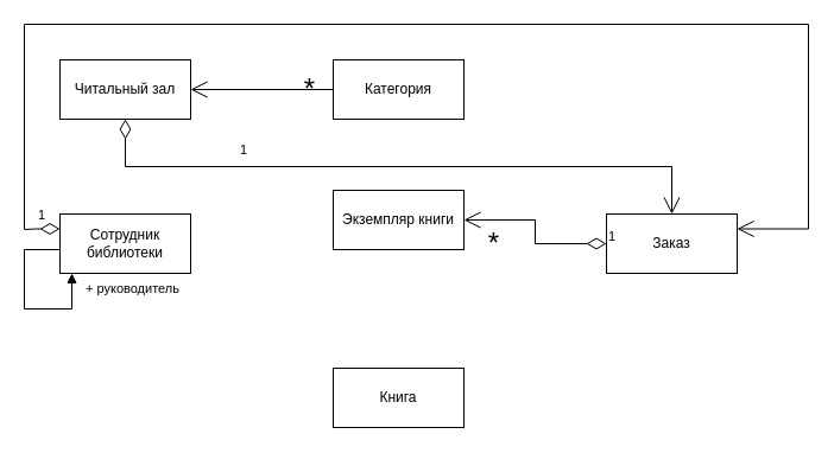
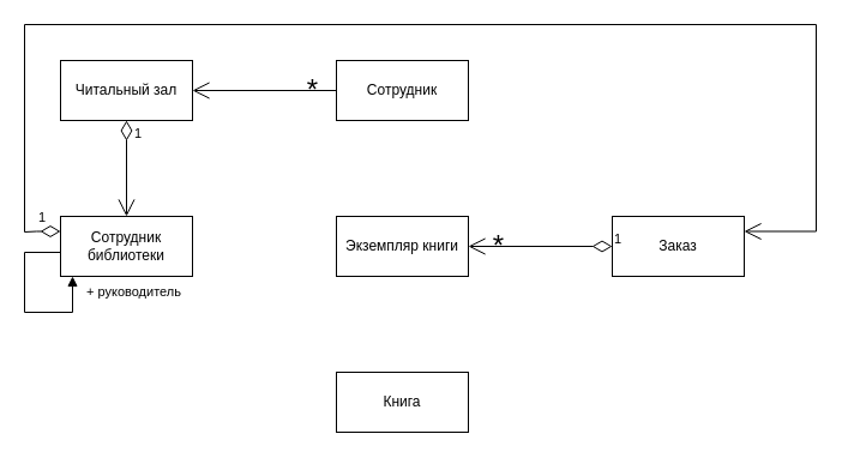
  <mxCell id="0" />
  <mxCell id="1" parent="0" />
- <mxCell id="2" value="Категория" style="html=1;whiteSpace=wrap;" parent="1" vertex="1"><mxGeometry x="280" y="50" width="110" height="50" as="geometry" /></mxCell>
- <mxCell id="3" value="Экземпляр книги" style="rounded=0;whiteSpace=wrap;html=1;" parent="1" vertex="1"><mxGeometry x="280" y="160" width="110" height="50" as="geometry" /></mxCell>
+ <mxCell id="2" value="Сотрудник" style="html=1;whiteSpace=wrap;" parent="1" vertex="1"><mxGeometry x="280" y="50" width="110" height="50" as="geometry" /></mxCell>
+ <mxCell id="3" value="Экземпляр книги" style="rounded=0;whiteSpace=wrap;html=1;" parent="1" vertex="1"><mxGeometry x="280" y="180" width="110" height="50" as="geometry" /></mxCell>
  <mxCell id="4" value="Сотрудник библиотеки" style="rounded=0;whiteSpace=wrap;html=1;" parent="1" vertex="1"><mxGeometry x="50" y="180" width="110" height="50" as="geometry" /></mxCell>
  <mxCell id="5" value="Заказ" style="rounded=0;whiteSpace=wrap;html=1;" parent="1" vertex="1"><mxGeometry x="510" y="180" width="110" height="50" as="geometry" /></mxCell>
  <mxCell id="6" value="Читальный зал" style="html=1;whiteSpace=wrap;" parent="1" vertex="1"><mxGeometry x="50" y="50" width="110" height="50" as="geometry" /></mxCell>
  <mxCell id="7" value="Книга" style="html=1;whiteSpace=wrap;" parent="1" vertex="1"><mxGeometry x="280" y="310" width="110" height="50" as="geometry" /></mxCell>
  <mxCell id="8" value="+ руководитель" style="endArrow=block;endFill=1;html=1;edgeStyle=orthogonalEdgeStyle;align=left;verticalAlign=top;rounded=0;" parent="1" edge="1"><mxGeometry x="1" y="-10" relative="1" as="geometry"><mxPoint x="50" y="210" as="sourcePoint" /><mxPoint x="60" y="230" as="targetPoint" /><Array as="points"><mxPoint x="20" y="210" /><mxPoint x="20" y="260" /><mxPoint x="60" y="260" /></Array><mxPoint as="offset" /></mxGeometry></mxCell>
- <mxCell id="9" value="1" style="endArrow=open;html=1;endSize=12;startArrow=diamondThin;startSize=14;startFill=0;edgeStyle=orthogonalEdgeStyle;align=left;verticalAlign=bottom;rounded=0;exitX=0.5;exitY=1;exitDx=0;exitDy=0;" parent="1" source="6" target="5" edge="1"><mxGeometry x="-0.5" y="5" relative="1" as="geometry"><mxPoint x="250" y="200" as="sourcePoint" /><mxPoint x="410" y="200" as="targetPoint" /><mxPoint as="offset" /></mxGeometry></mxCell>
+ <mxCell id="9" value="1" style="endArrow=open;html=1;endSize=12;startArrow=diamondThin;startSize=14;startFill=0;edgeStyle=orthogonalEdgeStyle;align=left;verticalAlign=bottom;rounded=0;exitX=0.5;exitY=1;exitDx=0;exitDy=0;entryX=0.5;entryY=0;entryDx=0;entryDy=0;" parent="1" source="6" target="4" edge="1"><mxGeometry x="-0.5" y="5" relative="1" as="geometry"><mxPoint x="250" y="200" as="sourcePoint" /><mxPoint x="410" y="200" as="targetPoint" /><mxPoint as="offset" /></mxGeometry></mxCell>
  <mxCell id="10" value="1" style="endArrow=open;html=1;endSize=12;startArrow=diamondThin;startSize=14;startFill=0;edgeStyle=orthogonalEdgeStyle;align=left;verticalAlign=bottom;rounded=0;entryX=1;entryY=0.25;entryDx=0;entryDy=0;exitX=0;exitY=0.25;exitDx=0;exitDy=0;" parent="1" source="4" target="5" edge="1"><mxGeometry x="-0.964" y="-3" relative="1" as="geometry"><mxPoint x="40" y="180" as="sourcePoint" /><mxPoint x="420" y="230" as="targetPoint" /><Array as="points"><mxPoint x="30" y="193" /><mxPoint x="20" y="193" /><mxPoint x="20" y="20" /><mxPoint x="680" y="20" /><mxPoint x="680" y="193" /></Array><mxPoint as="offset" /></mxGeometry></mxCell>
  <mxCell id="11" value="&lt;font style=&quot;font-size: 24px;&quot;&gt;*&lt;/font&gt;" style="text;html=1;align=center;verticalAlign=middle;resizable=0;points=[];autosize=1;strokeColor=none;fillColor=none;" vertex="1" parent="1"><mxGeometry x="245" y="55" width="30" height="40" as="geometry" /></mxCell>
  <mxCell id="12" value="" style="endArrow=open;endFill=1;endSize=12;html=1;rounded=0;exitX=0;exitY=0.5;exitDx=0;exitDy=0;entryX=1;entryY=0.5;entryDx=0;entryDy=0;" edge="1" parent="1" source="2" target="6"><mxGeometry width="160" relative="1" as="geometry"><mxPoint x="250" y="240" as="sourcePoint" /><mxPoint x="410" y="240" as="targetPoint" /></mxGeometry></mxCell>
  <mxCell id="13" value="&lt;font style=&quot;font-size: 24px;&quot;&gt;*&lt;/font&gt;" style="text;html=1;align=center;verticalAlign=middle;resizable=0;points=[];autosize=1;strokeColor=none;fillColor=none;" vertex="1" parent="1"><mxGeometry x="400" y="185" width="30" height="40" as="geometry" /></mxCell>
  <mxCell id="14" value="1" style="endArrow=open;html=1;endSize=12;startArrow=diamondThin;startSize=14;startFill=0;edgeStyle=orthogonalEdgeStyle;align=left;verticalAlign=bottom;rounded=0;exitX=0;exitY=0.5;exitDx=0;exitDy=0;entryX=1;entryY=0.5;entryDx=0;entryDy=0;" edge="1" parent="1" source="5" target="3"><mxGeometry x="-1" y="3" relative="1" as="geometry"><mxPoint x="250" y="240" as="sourcePoint" /><mxPoint x="410" y="240" as="targetPoint" /></mxGeometry></mxCell>
